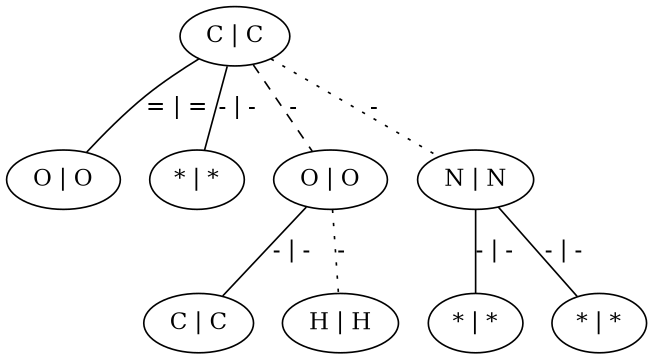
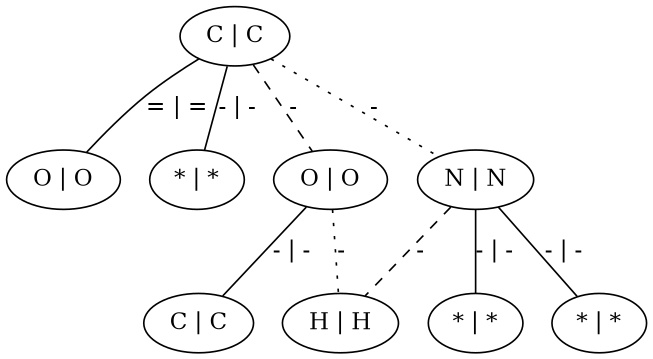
  graph {
    n1 [label="C | C"]
    n2 [label="O | O"]
    n3 [label="* | *"]
    n4 [label="O | O"]
    n5 [label="N | N"]
    n6 [label="C | C"]
    n7 [label="H | H"]
    n8 [label="* | *"]
    n9 [label="* | *"]
    n1 -- n2 [label="= | ="]
    n1 -- n3 [label="- | -"]
    n1 -- n4 [label="-" style=dashed]
    n1 -- n5 [label="-" style=dotted]
    n4 -- n6 [label="- | -"]
    n4 -- n7 [label="-" style=dotted]
+   n5 -- n7 [label="-" style=dashed]
    n5 -- n8 [label="- | -"]
    n5 -- n9 [label="- | -"]
  }
